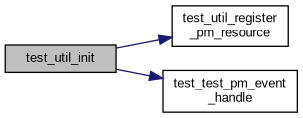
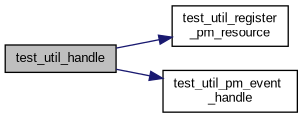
  digraph {
    fontname="Liberation Sans"
    rankdir=LR
    node [color=black fillcolor=white fontname="Liberation Sans" fontsize=10 shape=record style=filled]
    edge [color=midnightblue fontname="Liberation Sans" fontsize=10 labelfontname=Helvetica labelfontsize=10 style=solid]
-   n1 [fillcolor=grey75 fontcolor=black height=0.2 label=test_util_init width=0.4]
+   n1 [fillcolor=grey75 fontcolor=black height=0.2 label=test_util_handle width=0.4]
    n2 [height=0.2 label="test_util_register\l_pm_resource" width=0.4]
-   n3 [height=0.2 label="test_test_pm_event\l_handle" width=0.4]
+   n3 [height=0.2 label="test_util_pm_event\l_handle" width=0.4]
    n1 -> n2
    n1 -> n3
  }
